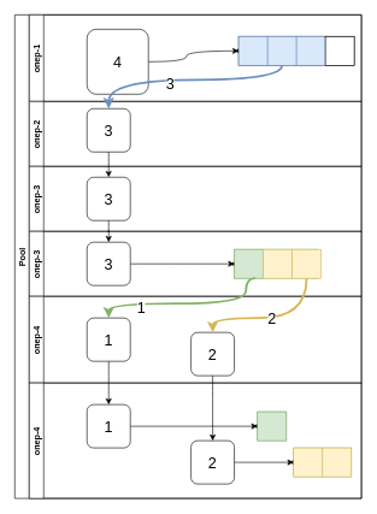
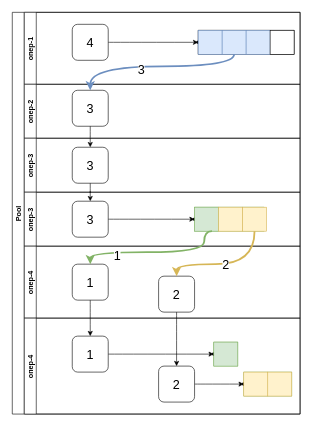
  <mxCell id="0" />
  <mxCell id="1" parent="0" />
  <mxCell id="2" value="Pool" style="swimlane;childLayout=stackLayout;resizeParent=1;resizeParentMax=0;horizontal=0;startSize=20;horizontalStack=0;" vertex="1" parent="1"><mxGeometry x="20" y="20" width="480" height="670" as="geometry" /></mxCell>
  <mxCell id="3" value="опер-1" style="swimlane;startSize=20;horizontal=0;" vertex="1" parent="2"><mxGeometry x="20" width="460" height="120" as="geometry" /></mxCell>
  <mxCell id="4" value="" style="edgeStyle=orthogonalEdgeStyle;curved=1;orthogonalLoop=1;jettySize=auto;html=1;fontSize=21;" edge="1" parent="3" source="5" target="7"><mxGeometry relative="1" as="geometry" /></mxCell>
- <mxCell id="5" value="4" style="rounded=1;whiteSpace=wrap;html=1;fontSize=21;" vertex="1" parent="3"><mxGeometry x="80" y="20" width="85" height="90" as="geometry" /></mxCell>
+ <mxCell id="5" value="4" style="rounded=1;whiteSpace=wrap;html=1;fontSize=21;" vertex="1" parent="3"><mxGeometry x="80" y="20" width="60" height="60" as="geometry" /></mxCell>
  <mxCell id="6" value="" style="swimlane;startSize=0;fontSize=21;" vertex="1" parent="3"><mxGeometry x="290" y="30" width="160" height="40" as="geometry" /></mxCell>
  <mxCell id="7" value="" style="shape=waypoint;sketch=0;size=6;pointerEvents=1;points=[];fillColor=default;resizable=0;rotatable=0;perimeter=centerPerimeter;snapToPoint=1;fontSize=21;rounded=1;" vertex="1" parent="6"><mxGeometry x="-20" width="40" height="40" as="geometry" /></mxCell>
  <mxCell id="8" value="" style="rounded=0;whiteSpace=wrap;html=1;fontSize=21;fillColor=#dae8fc;strokeColor=#6c8ebf;" vertex="1" parent="6"><mxGeometry width="40" height="40" as="geometry" /></mxCell>
  <mxCell id="9" value="" style="rounded=0;whiteSpace=wrap;html=1;fontSize=21;fillColor=#dae8fc;strokeColor=#6c8ebf;" vertex="1" parent="6"><mxGeometry x="40" width="40" height="40" as="geometry" /></mxCell>
  <mxCell id="10" value="" style="rounded=0;whiteSpace=wrap;html=1;fontSize=21;fillColor=#dae8fc;strokeColor=#6c8ebf;" vertex="1" parent="6"><mxGeometry x="80" width="40" height="40" as="geometry" /></mxCell>
  <mxCell id="11" value="" style="rounded=0;whiteSpace=wrap;html=1;fontSize=21;" vertex="1" parent="6"><mxGeometry x="120" width="40" height="40" as="geometry" /></mxCell>
  <mxCell id="12" value="опер-2" style="swimlane;startSize=20;horizontal=0;" vertex="1" parent="2"><mxGeometry x="20" y="120" width="460" height="90" as="geometry" /></mxCell>
  <mxCell id="13" value="3" style="rounded=1;whiteSpace=wrap;html=1;fontSize=21;" vertex="1" parent="12"><mxGeometry x="80" y="10" width="60" height="60" as="geometry" /></mxCell>
  <mxCell id="14" value="опер-3" style="swimlane;startSize=20;horizontal=0;" vertex="1" parent="2"><mxGeometry x="20" y="210" width="460" height="90" as="geometry" /></mxCell>
  <mxCell id="15" value="3" style="rounded=1;whiteSpace=wrap;html=1;fontSize=21;" vertex="1" parent="14"><mxGeometry x="80" y="15" width="60" height="60" as="geometry" /></mxCell>
  <mxCell id="16" value="опер-3" style="swimlane;startSize=20;horizontal=0;" vertex="1" parent="2"><mxGeometry x="20" y="300" width="460" height="90" as="geometry" /></mxCell>
  <mxCell id="17" value="" style="edgeStyle=orthogonalEdgeStyle;curved=1;orthogonalLoop=1;jettySize=auto;html=1;strokeWidth=1;fontSize=21;" edge="1" parent="16" source="18" target="20"><mxGeometry relative="1" as="geometry"><mxPoint x="220" y="45" as="targetPoint" /></mxGeometry></mxCell>
  <mxCell id="18" value="3" style="rounded=1;whiteSpace=wrap;html=1;fontSize=21;" vertex="1" parent="16"><mxGeometry x="80" y="15" width="60" height="60" as="geometry" /></mxCell>
  <mxCell id="19" value="" style="swimlane;startSize=0;fontSize=21;fillColor=#d5e8d4;strokeColor=#82b366;" vertex="1" parent="16"><mxGeometry x="284" y="25" width="116" height="40" as="geometry" /></mxCell>
  <mxCell id="20" value="" style="shape=waypoint;sketch=0;size=6;pointerEvents=1;points=[];fillColor=default;resizable=0;rotatable=0;perimeter=centerPerimeter;snapToPoint=1;fontSize=21;rounded=1;" vertex="1" parent="19"><mxGeometry x="-20" width="40" height="40" as="geometry" /></mxCell>
  <mxCell id="21" value="" style="rounded=0;whiteSpace=wrap;html=1;fontSize=21;fillColor=#d5e8d4;strokeColor=#82b366;" vertex="1" parent="19"><mxGeometry width="40" height="40" as="geometry" /></mxCell>
  <mxCell id="22" value="" style="rounded=0;whiteSpace=wrap;html=1;fontSize=21;fillColor=#fff2cc;strokeColor=#d6b656;" vertex="1" parent="19"><mxGeometry x="40" width="40" height="40" as="geometry" /></mxCell>
  <mxCell id="23" value="" style="rounded=0;whiteSpace=wrap;html=1;fontSize=21;fillColor=#fff2cc;strokeColor=#d6b656;" vertex="1" parent="19"><mxGeometry x="80" width="40" height="40" as="geometry" /></mxCell>
  <mxCell id="24" value="опер-4" style="swimlane;startSize=20;horizontal=0;" vertex="1" parent="2"><mxGeometry x="20" y="390" width="460" height="120" as="geometry" /></mxCell>
  <mxCell id="25" value="1" style="rounded=1;whiteSpace=wrap;html=1;fontSize=21;" vertex="1" parent="24"><mxGeometry x="80" y="30" width="60" height="60" as="geometry" /></mxCell>
  <mxCell id="26" value="2" style="rounded=1;whiteSpace=wrap;html=1;fontSize=21;" vertex="1" parent="24"><mxGeometry x="224" y="50" width="60" height="60" as="geometry" /></mxCell>
  <mxCell id="27" value="опер-4" style="swimlane;startSize=20;horizontal=0;" vertex="1" parent="2"><mxGeometry x="20" y="510" width="460" height="160" as="geometry" /></mxCell>
  <mxCell id="28" value="" style="edgeStyle=orthogonalEdgeStyle;curved=1;orthogonalLoop=1;jettySize=auto;html=1;strokeWidth=1;fontSize=21;" edge="1" parent="27" source="29" target="37"><mxGeometry relative="1" as="geometry" /></mxCell>
  <mxCell id="29" value="1" style="rounded=1;whiteSpace=wrap;html=1;fontSize=21;" vertex="1" parent="27"><mxGeometry x="80" y="30" width="60" height="60" as="geometry" /></mxCell>
  <mxCell id="30" value="" style="edgeStyle=orthogonalEdgeStyle;curved=1;orthogonalLoop=1;jettySize=auto;html=1;strokeWidth=1;fontSize=21;" edge="1" parent="27" source="31" target="33"><mxGeometry relative="1" as="geometry" /></mxCell>
  <mxCell id="31" value="2" style="rounded=1;whiteSpace=wrap;html=1;fontSize=21;" vertex="1" parent="27"><mxGeometry x="224" y="80" width="60" height="60" as="geometry" /></mxCell>
  <mxCell id="32" value="" style="swimlane;startSize=5;fontSize=21;fillColor=#d5e8d4;strokeColor=#82b366;" vertex="1" parent="27"><mxGeometry x="366" y="90" width="80" height="40" as="geometry" /></mxCell>
  <mxCell id="33" value="" style="shape=waypoint;sketch=0;size=6;pointerEvents=1;points=[];fillColor=default;resizable=0;rotatable=0;perimeter=centerPerimeter;snapToPoint=1;fontSize=21;rounded=1;" vertex="1" parent="32"><mxGeometry x="-20" width="40" height="40" as="geometry" /></mxCell>
  <mxCell id="34" value="" style="rounded=0;whiteSpace=wrap;html=1;fontSize=21;fillColor=#fff2cc;strokeColor=#d6b656;" vertex="1" parent="32"><mxGeometry x="40" width="40" height="40" as="geometry" /></mxCell>
  <mxCell id="35" value="" style="rounded=0;whiteSpace=wrap;html=1;fontSize=21;fillColor=#fff2cc;strokeColor=#d6b656;" vertex="1" parent="32"><mxGeometry width="40" height="40" as="geometry" /></mxCell>
  <mxCell id="36" value="" style="swimlane;startSize=5;fontSize=21;fillColor=#d5e8d4;strokeColor=#82b366;" vertex="1" parent="27"><mxGeometry x="316" y="40" width="40" height="40" as="geometry" /></mxCell>
  <mxCell id="37" value="" style="shape=waypoint;sketch=0;size=6;pointerEvents=1;points=[];fillColor=default;resizable=0;rotatable=0;perimeter=centerPerimeter;snapToPoint=1;fontSize=21;rounded=1;" vertex="1" parent="36"><mxGeometry x="-20" width="40" height="40" as="geometry" /></mxCell>
  <mxCell id="38" value="" style="rounded=0;whiteSpace=wrap;html=1;fontSize=21;fillColor=#d5e8d4;strokeColor=#82b366;" vertex="1" parent="36"><mxGeometry width="40" height="40" as="geometry" /></mxCell>
  <mxCell id="39" value="" style="edgeStyle=orthogonalEdgeStyle;curved=1;orthogonalLoop=1;jettySize=auto;html=1;fontSize=21;" edge="1" parent="2" source="13" target="15"><mxGeometry relative="1" as="geometry" /></mxCell>
  <mxCell id="40" value="" style="edgeStyle=orthogonalEdgeStyle;curved=1;orthogonalLoop=1;jettySize=auto;html=1;fontSize=21;" edge="1" parent="2" source="26" target="31"><mxGeometry relative="1" as="geometry" /></mxCell>
  <mxCell id="41" value="" style="edgeStyle=orthogonalEdgeStyle;curved=1;orthogonalLoop=1;jettySize=auto;html=1;fontSize=21;" edge="1" parent="2" source="15" target="18"><mxGeometry relative="1" as="geometry" /></mxCell>
  <mxCell id="42" value="" style="edgeStyle=orthogonalEdgeStyle;curved=1;orthogonalLoop=1;jettySize=auto;html=1;fontSize=21;" edge="1" parent="2" source="25" target="29"><mxGeometry relative="1" as="geometry" /></mxCell>
  <mxCell id="43" value="" style="edgeStyle=orthogonalEdgeStyle;curved=1;orthogonalLoop=1;jettySize=auto;html=1;fontSize=21;fillColor=#dae8fc;strokeColor=#6c8ebf;strokeWidth=3;" edge="1" parent="2" source="9" target="13"><mxGeometry relative="1" as="geometry"><mxPoint x="370" y="150" as="targetPoint" /><Array as="points"><mxPoint x="370" y="90" /><mxPoint x="130" y="90" /></Array></mxGeometry></mxCell>
  <mxCell id="44" value="3" style="edgeLabel;html=1;align=center;verticalAlign=middle;resizable=0;points=[];fontSize=21;" vertex="1" connectable="0" parent="43"><mxGeometry x="0.175" y="4" relative="1" as="geometry"><mxPoint as="offset" /></mxGeometry></mxCell>
  <mxCell id="45" value="" style="edgeStyle=orthogonalEdgeStyle;curved=1;orthogonalLoop=1;jettySize=auto;html=1;strokeWidth=3;fontSize=21;entryX=0.5;entryY=0;entryDx=0;entryDy=0;exitX=0.25;exitY=1;exitDx=0;exitDy=0;fillColor=#d5e8d4;strokeColor=#82b366;" edge="1" parent="2" source="19" target="25"><mxGeometry relative="1" as="geometry"><mxPoint x="362" y="445" as="targetPoint" /><Array as="points"><mxPoint x="320" y="365" /><mxPoint x="320" y="400" /><mxPoint x="130" y="400" /></Array></mxGeometry></mxCell>
  <mxCell id="46" value="1" style="edgeLabel;html=1;align=center;verticalAlign=middle;resizable=0;points=[];fontSize=21;" vertex="1" connectable="0" parent="45"><mxGeometry x="0.505" y="4" relative="1" as="geometry"><mxPoint as="offset" /></mxGeometry></mxCell>
  <mxCell id="47" value="" style="edgeStyle=orthogonalEdgeStyle;curved=1;orthogonalLoop=1;jettySize=auto;html=1;strokeWidth=3;fontSize=21;fillColor=#fff2cc;strokeColor=#d6b656;" edge="1" parent="2" source="23" target="26"><mxGeometry relative="1" as="geometry"><mxPoint x="404" y="445" as="targetPoint" /><Array as="points"><mxPoint x="404" y="420" /><mxPoint x="274" y="420" /></Array></mxGeometry></mxCell>
  <mxCell id="48" value="2" style="edgeLabel;html=1;align=center;verticalAlign=middle;resizable=0;points=[];fontSize=21;" vertex="1" connectable="0" parent="47"><mxGeometry x="0.015" relative="1" as="geometry"><mxPoint as="offset" /></mxGeometry></mxCell>
  <mxCell id="49" value="" style="edgeStyle=orthogonalEdgeStyle;rounded=0;orthogonalLoop=1;jettySize=auto;html=1;" edge="1" parent="1"><mxGeometry relative="1" as="geometry"><mxPoint x="166" y="130" as="sourcePoint" /></mxGeometry></mxCell>
